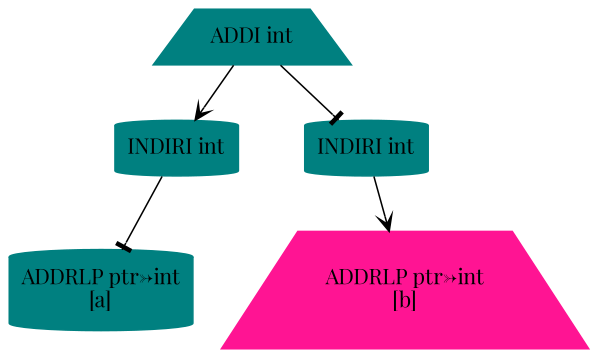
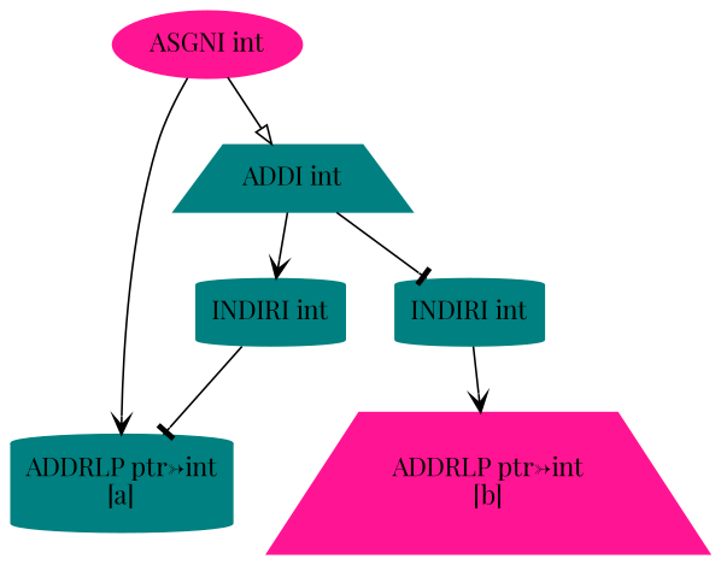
  digraph {
    fontname="Playfair Display"
    node [color=teal style=filled shape=cylinder fontname="Playfair Display"]
    edge [arrowhead=vee fontname="Playfair Display"]
+   n1 [color=deeppink label="ASGNI int" shape=ellipse]
    n2 [label="ADDRLP ptr->int\n\[a\]"]
    n3 [label="ADDI int" shape=trapezium]
    n4 [label="INDIRI int"]
    n5 [label="INDIRI int"]
    n6 [color=deeppink label="ADDRLP ptr->int\n\[b\]" shape=trapezium]
+   n1 -> n2
+   n1 -> n3 [arrowhead=onormal]
    n3 -> n4
    n3 -> n5 [arrowhead=tee]
    n4 -> n2 [arrowhead=tee]
    n5 -> n6
  }
